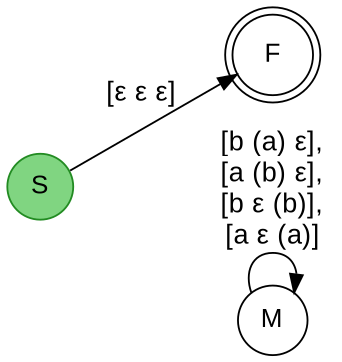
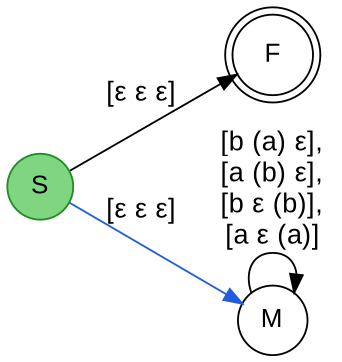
  digraph {
    fontname="Liberation Sans"
    rankdir=LR
    node [color=black fontname="Liberation Sans" shape=circle]
    edge [fontname="Liberation Sans" fontsize=15]
    n1 [label=F shape=doublecircle]
    n2 [label=M]
    n3 [color=forestgreen fillcolor="#00ab037F" label=S style=filled]
    n2 -> n2 [label="[b (a) ε],\n[a (b) ε],\n[b ε (b)],\n[a ε (a)]"]
    n3 -> n1 [label="[ε ε ε]"]
+   n3 -> n2 [color="#215dde" label="[ε ε ε]"]
  }
